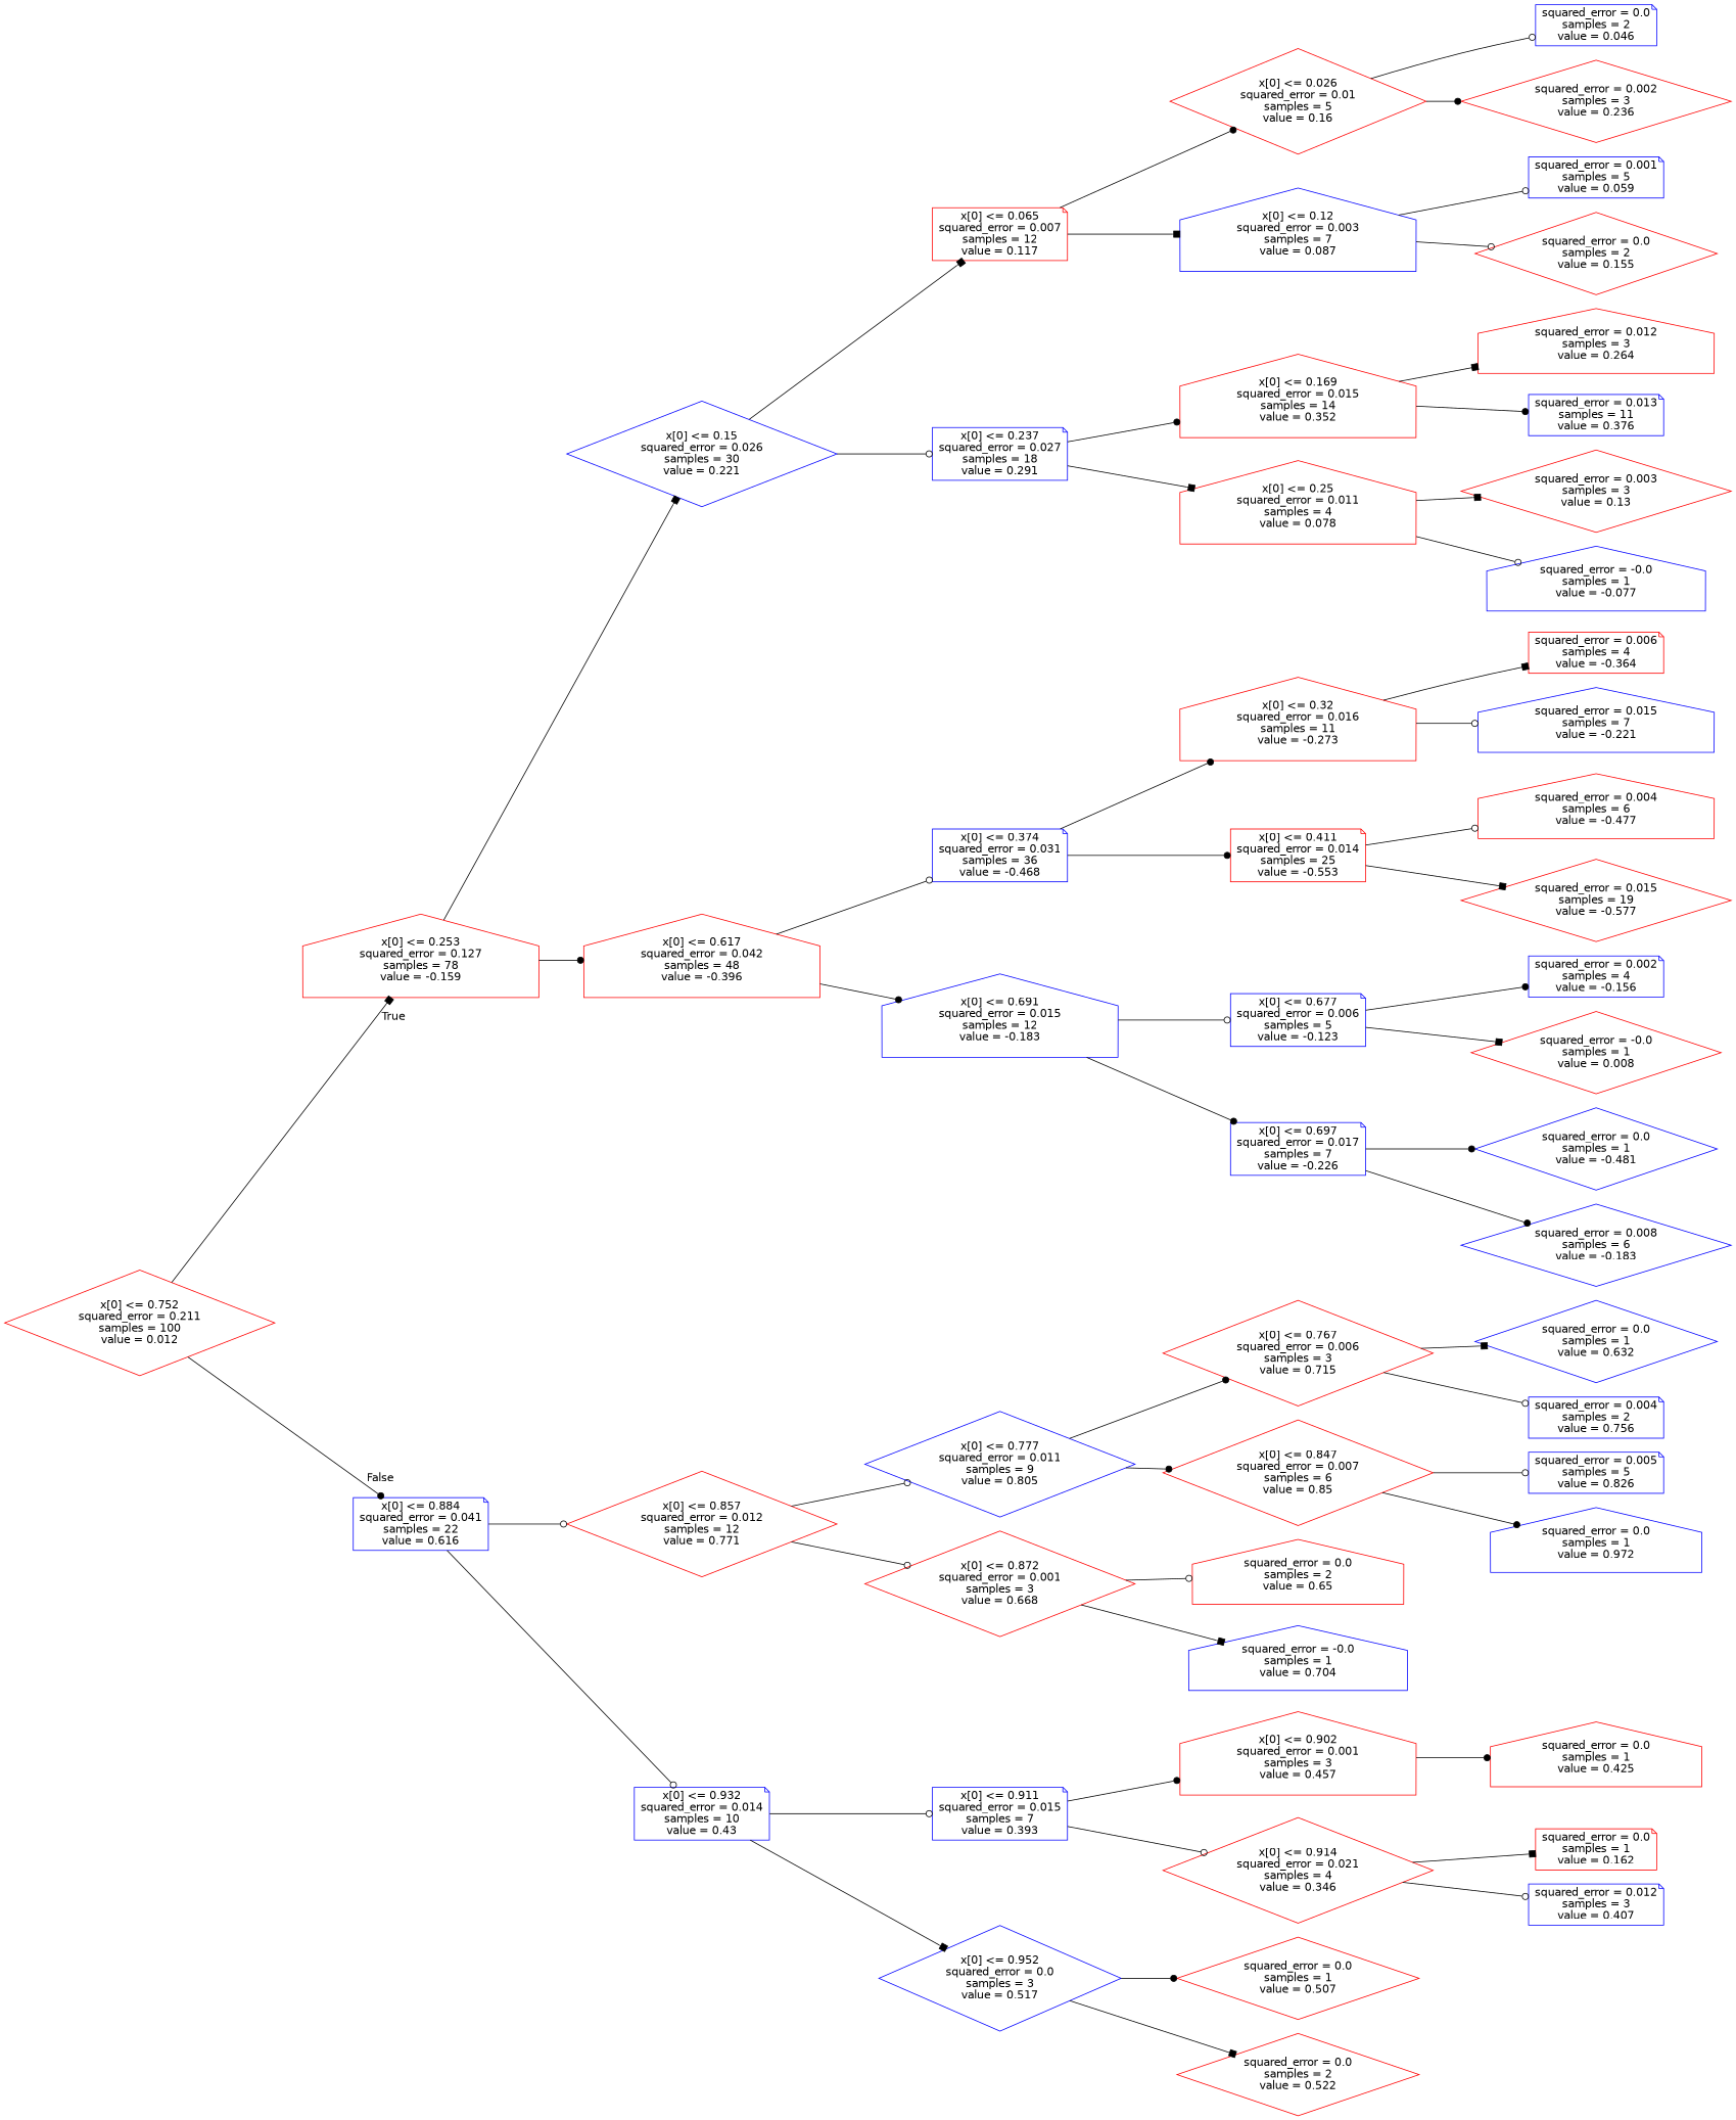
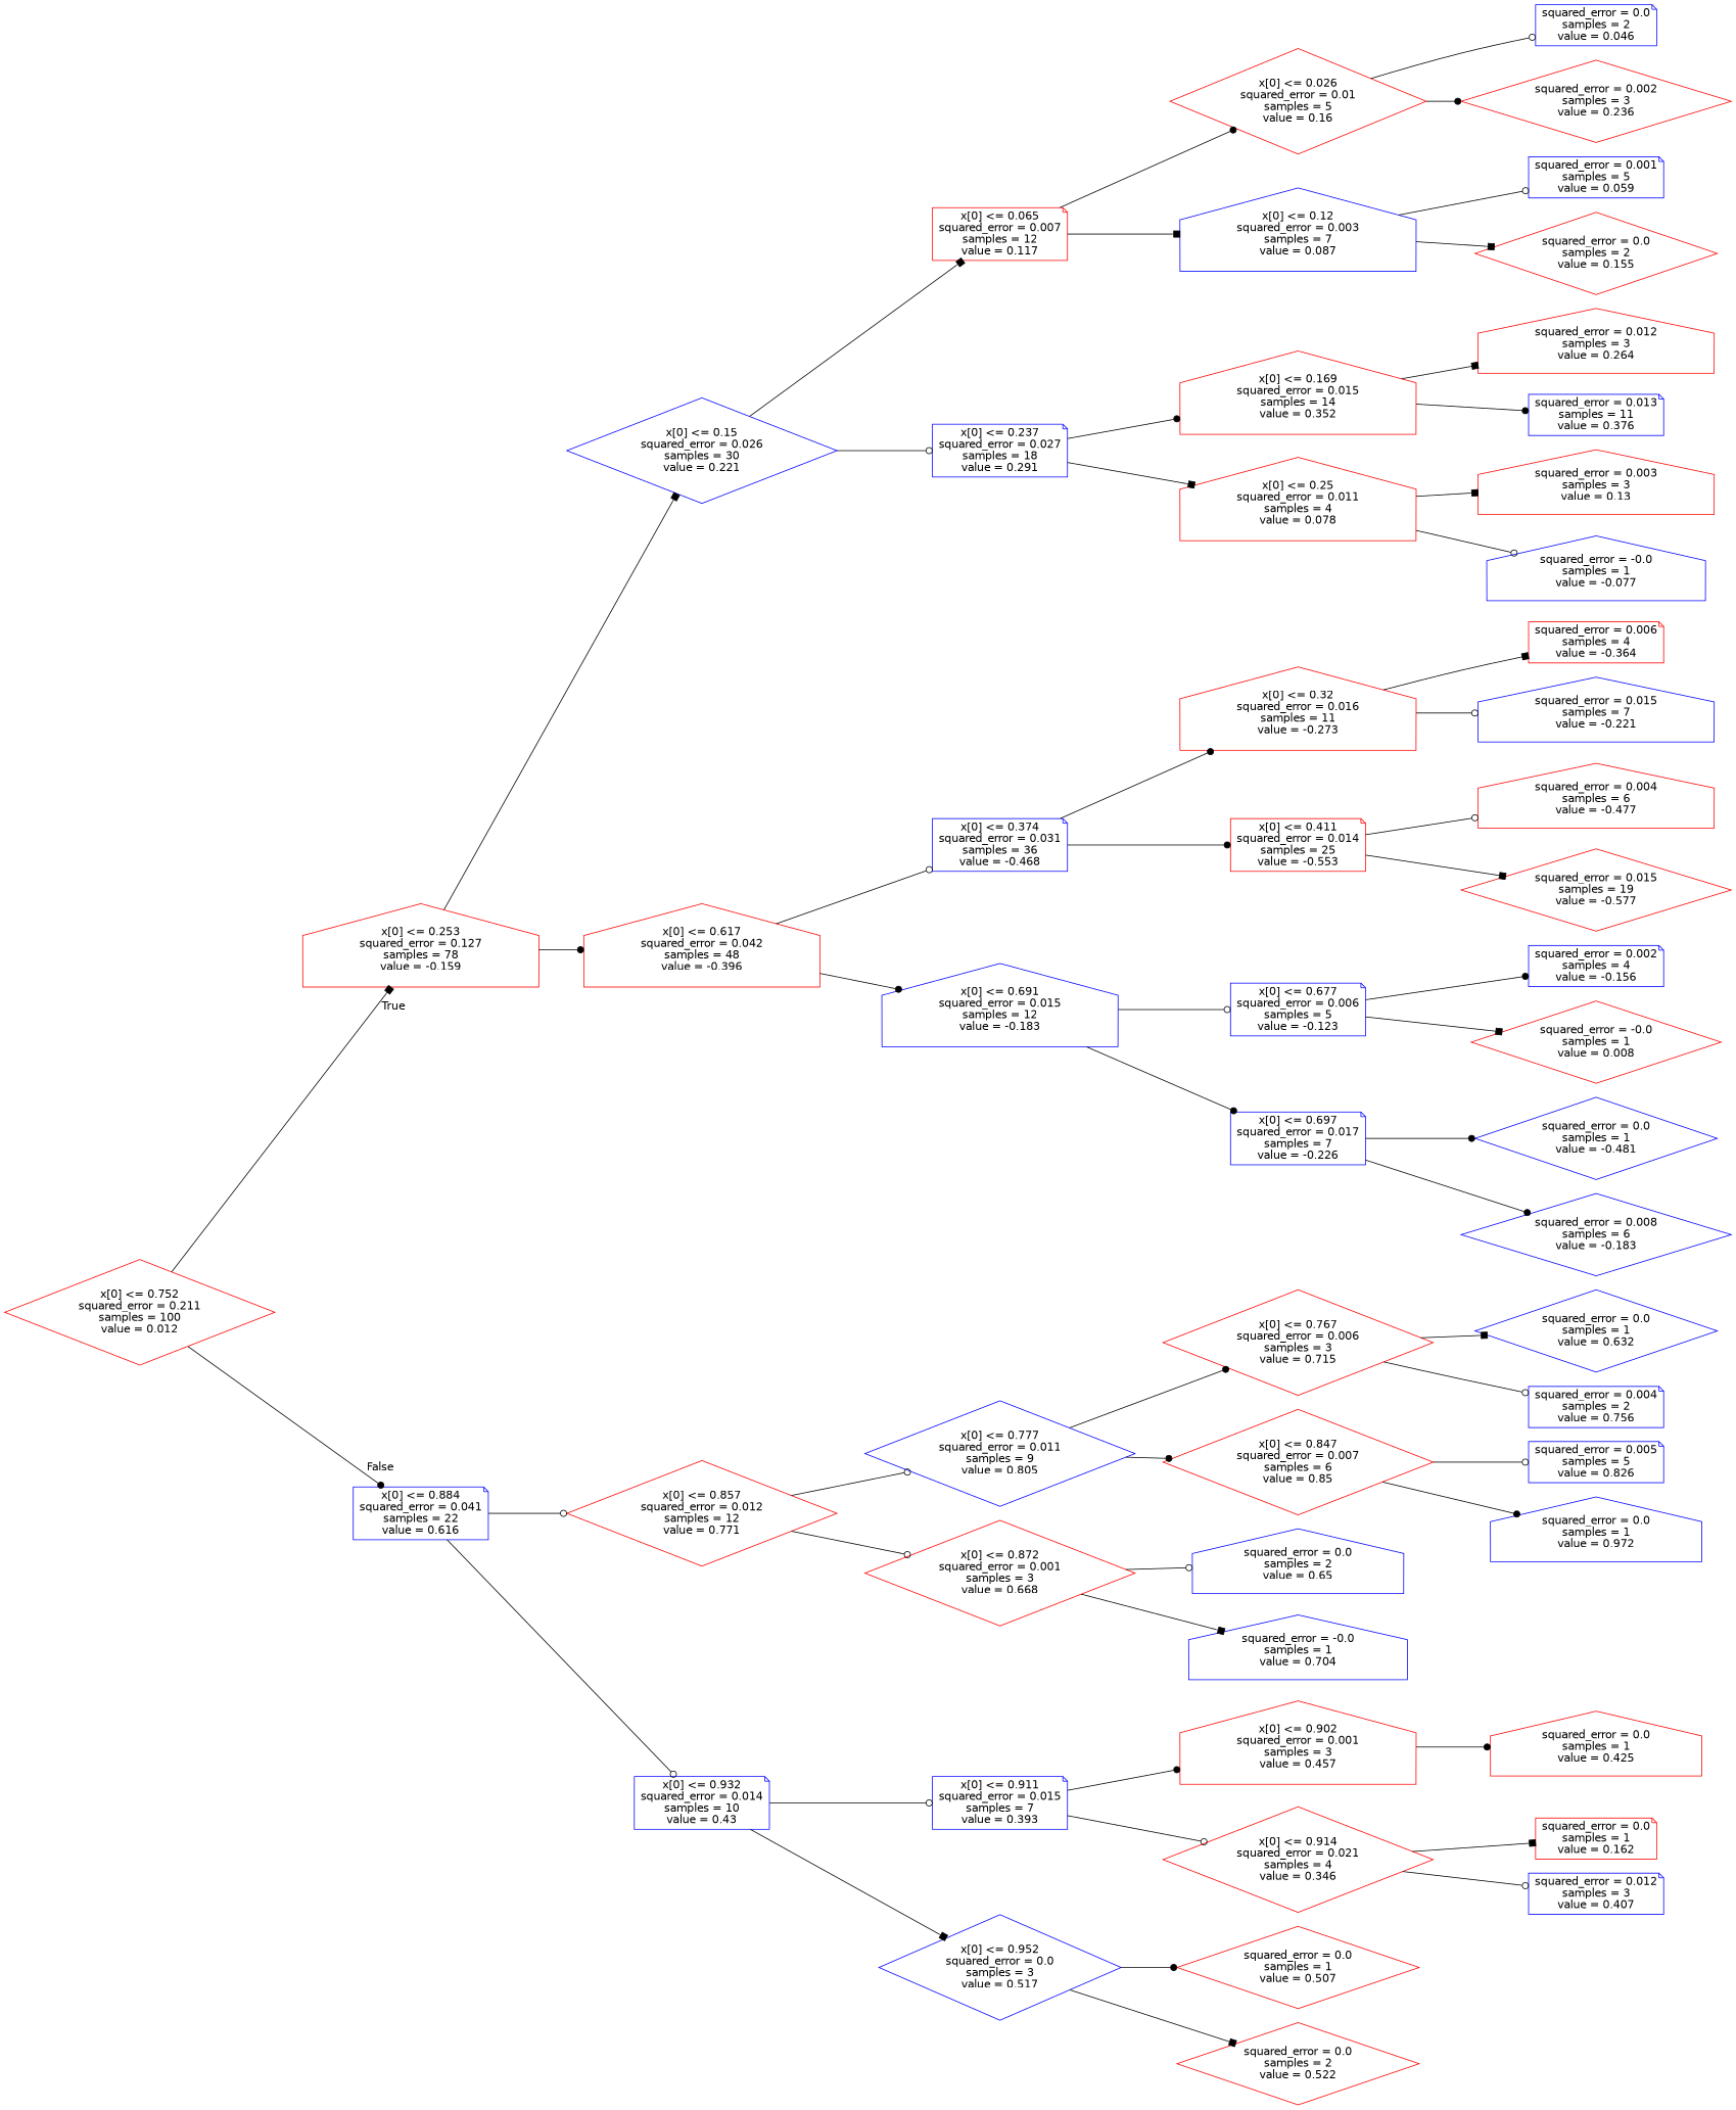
  digraph {
    rankdir=LR
    node [color=red fontname=helvetica shape=diamond]
    edge [arrowhead=dot fontname=helvetica]
    n1 [label="x[0] <= 0.752\nsquared_error = 0.211\nsamples = 100\nvalue = 0.012"]
    n2 [label="x[0] <= 0.253\nsquared_error = 0.127\nsamples = 78\nvalue = -0.159" shape=house]
    n3 [color=blue label="x[0] <= 0.884\nsquared_error = 0.041\nsamples = 22\nvalue = 0.616" shape=note]
    n4 [color=blue label="x[0] <= 0.15\nsquared_error = 0.026\nsamples = 30\nvalue = 0.221"]
    n5 [label="x[0] <= 0.617\nsquared_error = 0.042\nsamples = 48\nvalue = -0.396" shape=house]
    n6 [label="x[0] <= 0.857\nsquared_error = 0.012\nsamples = 12\nvalue = 0.771"]
    n7 [color=blue label="x[0] <= 0.932\nsquared_error = 0.014\nsamples = 10\nvalue = 0.43" shape=note]
    n8 [label="x[0] <= 0.065\nsquared_error = 0.007\nsamples = 12\nvalue = 0.117" shape=note]
    n9 [color=blue label="x[0] <= 0.237\nsquared_error = 0.027\nsamples = 18\nvalue = 0.291" shape=note]
    n10 [color=blue label="x[0] <= 0.374\nsquared_error = 0.031\nsamples = 36\nvalue = -0.468" shape=note]
    n11 [color=blue label="x[0] <= 0.691\nsquared_error = 0.015\nsamples = 12\nvalue = -0.183" shape=house]
    n12 [label="x[0] <= 0.026\nsquared_error = 0.01\nsamples = 5\nvalue = 0.16"]
    n13 [color=blue label="x[0] <= 0.12\nsquared_error = 0.003\nsamples = 7\nvalue = 0.087" shape=house]
    n14 [label="x[0] <= 0.169\nsquared_error = 0.015\nsamples = 14\nvalue = 0.352" shape=house]
    n15 [label="x[0] <= 0.25\nsquared_error = 0.011\nsamples = 4\nvalue = 0.078" shape=house]
    n16 [color=blue label="squared_error = 0.0\nsamples = 2\nvalue = 0.046" shape=note]
    n17 [label="squared_error = 0.002\nsamples = 3\nvalue = 0.236"]
    n18 [color=blue label="squared_error = 0.001\nsamples = 5\nvalue = 0.059" shape=note]
    n19 [label="squared_error = 0.0\nsamples = 2\nvalue = 0.155"]
    n20 [label="squared_error = 0.012\nsamples = 3\nvalue = 0.264" shape=house]
    n21 [color=blue label="squared_error = 0.013\nsamples = 11\nvalue = 0.376" shape=note]
-   n22 [label="squared_error = 0.003\nsamples = 3\nvalue = 0.13"]
+   n22 [label="squared_error = 0.003\nsamples = 3\nvalue = 0.13" shape=house]
    n23 [color=blue label="squared_error = -0.0\nsamples = 1\nvalue = -0.077" shape=house]
    n24 [label="x[0] <= 0.32\nsquared_error = 0.016\nsamples = 11\nvalue = -0.273" shape=house]
    n25 [label="x[0] <= 0.411\nsquared_error = 0.014\nsamples = 25\nvalue = -0.553" shape=note]
    n26 [color=blue label="x[0] <= 0.677\nsquared_error = 0.006\nsamples = 5\nvalue = -0.123" shape=note]
    n27 [color=blue label="x[0] <= 0.697\nsquared_error = 0.017\nsamples = 7\nvalue = -0.226" shape=note]
    n28 [label="squared_error = 0.006\nsamples = 4\nvalue = -0.364" shape=note]
    n29 [color=blue label="squared_error = 0.015\nsamples = 7\nvalue = -0.221" shape=house]
    n30 [label="squared_error = 0.004\nsamples = 6\nvalue = -0.477" shape=house]
    n31 [label="squared_error = 0.015\nsamples = 19\nvalue = -0.577"]
    n32 [color=blue label="squared_error = 0.002\nsamples = 4\nvalue = -0.156" shape=note]
    n33 [label="squared_error = -0.0\nsamples = 1\nvalue = 0.008"]
    n34 [color=blue label="squared_error = 0.0\nsamples = 1\nvalue = -0.481"]
    n35 [color=blue label="squared_error = 0.008\nsamples = 6\nvalue = -0.183"]
    n36 [color=blue label="x[0] <= 0.777\nsquared_error = 0.011\nsamples = 9\nvalue = 0.805"]
    n37 [label="x[0] <= 0.872\nsquared_error = 0.001\nsamples = 3\nvalue = 0.668"]
    n38 [color=blue label="x[0] <= 0.911\nsquared_error = 0.015\nsamples = 7\nvalue = 0.393" shape=note]
    n39 [color=blue label="x[0] <= 0.952\nsquared_error = 0.0\nsamples = 3\nvalue = 0.517"]
    n40 [label="x[0] <= 0.767\nsquared_error = 0.006\nsamples = 3\nvalue = 0.715"]
    n41 [label="x[0] <= 0.847\nsquared_error = 0.007\nsamples = 6\nvalue = 0.85"]
-   n42 [label="squared_error = 0.0\nsamples = 2\nvalue = 0.65" shape=house]
+   n42 [color=blue label="squared_error = 0.0\nsamples = 2\nvalue = 0.65" shape=house]
    n43 [color=blue label="squared_error = -0.0\nsamples = 1\nvalue = 0.704" shape=house]
    n44 [color=blue label="squared_error = 0.0\nsamples = 1\nvalue = 0.632"]
    n45 [color=blue label="squared_error = 0.004\nsamples = 2\nvalue = 0.756" shape=note]
    n46 [color=blue label="squared_error = 0.005\nsamples = 5\nvalue = 0.826" shape=note]
    n47 [color=blue label="squared_error = 0.0\nsamples = 1\nvalue = 0.972" shape=house]
    n48 [label="x[0] <= 0.902\nsquared_error = 0.001\nsamples = 3\nvalue = 0.457" shape=house]
    n49 [label="x[0] <= 0.914\nsquared_error = 0.021\nsamples = 4\nvalue = 0.346"]
    n50 [label="squared_error = 0.0\nsamples = 1\nvalue = 0.507"]
    n51 [label="squared_error = 0.0\nsamples = 2\nvalue = 0.522"]
    n52 [label="squared_error = 0.0\nsamples = 1\nvalue = 0.425" shape=house]
    n53 [label="squared_error = 0.0\nsamples = 1\nvalue = 0.162" shape=note]
    n54 [color=blue label="squared_error = 0.012\nsamples = 3\nvalue = 0.407" shape=note]
    n1 -> n2 [arrowhead=box headlabel=True labelangle=45 labeldistance=2.5]
    n1 -> n3 [headlabel=False labelangle=-45 labeldistance=2.5]
    n2 -> n4 [arrowhead=box]
    n2 -> n5
    n3 -> n6 [arrowhead=odot]
    n3 -> n7 [arrowhead=odot]
    n4 -> n8 [arrowhead=box]
    n4 -> n9 [arrowhead=odot]
    n5 -> n10 [arrowhead=odot]
    n5 -> n11
    n6 -> n36 [arrowhead=odot]
    n6 -> n37 [arrowhead=odot]
    n7 -> n38 [arrowhead=odot]
    n7 -> n39 [arrowhead=box]
    n8 -> n12
    n8 -> n13 [arrowhead=box]
    n9 -> n14
    n9 -> n15 [arrowhead=box]
    n10 -> n24
    n10 -> n25
    n11 -> n26 [arrowhead=odot]
    n11 -> n27
    n12 -> n16 [arrowhead=odot]
    n12 -> n17
    n13 -> n18 [arrowhead=odot]
-   n13 -> n19 [arrowhead=odot]
+   n13 -> n19 [arrowhead=box]
    n14 -> n20 [arrowhead=box]
    n14 -> n21
    n15 -> n22 [arrowhead=box]
    n15 -> n23 [arrowhead=odot]
    n24 -> n28 [arrowhead=box]
    n24 -> n29 [arrowhead=odot]
    n25 -> n30 [arrowhead=odot]
    n25 -> n31 [arrowhead=box]
    n26 -> n32
    n26 -> n33 [arrowhead=box]
    n27 -> n34
    n27 -> n35
    n36 -> n40
    n36 -> n41
    n37 -> n42 [arrowhead=odot]
    n37 -> n43 [arrowhead=box]
    n38 -> n48
    n38 -> n49 [arrowhead=odot]
    n39 -> n50
    n39 -> n51 [arrowhead=box]
    n40 -> n44 [arrowhead=box]
    n40 -> n45 [arrowhead=odot]
    n41 -> n46 [arrowhead=odot]
    n41 -> n47
    n48 -> n52
    n49 -> n53 [arrowhead=box]
    n49 -> n54 [arrowhead=odot]
  }
